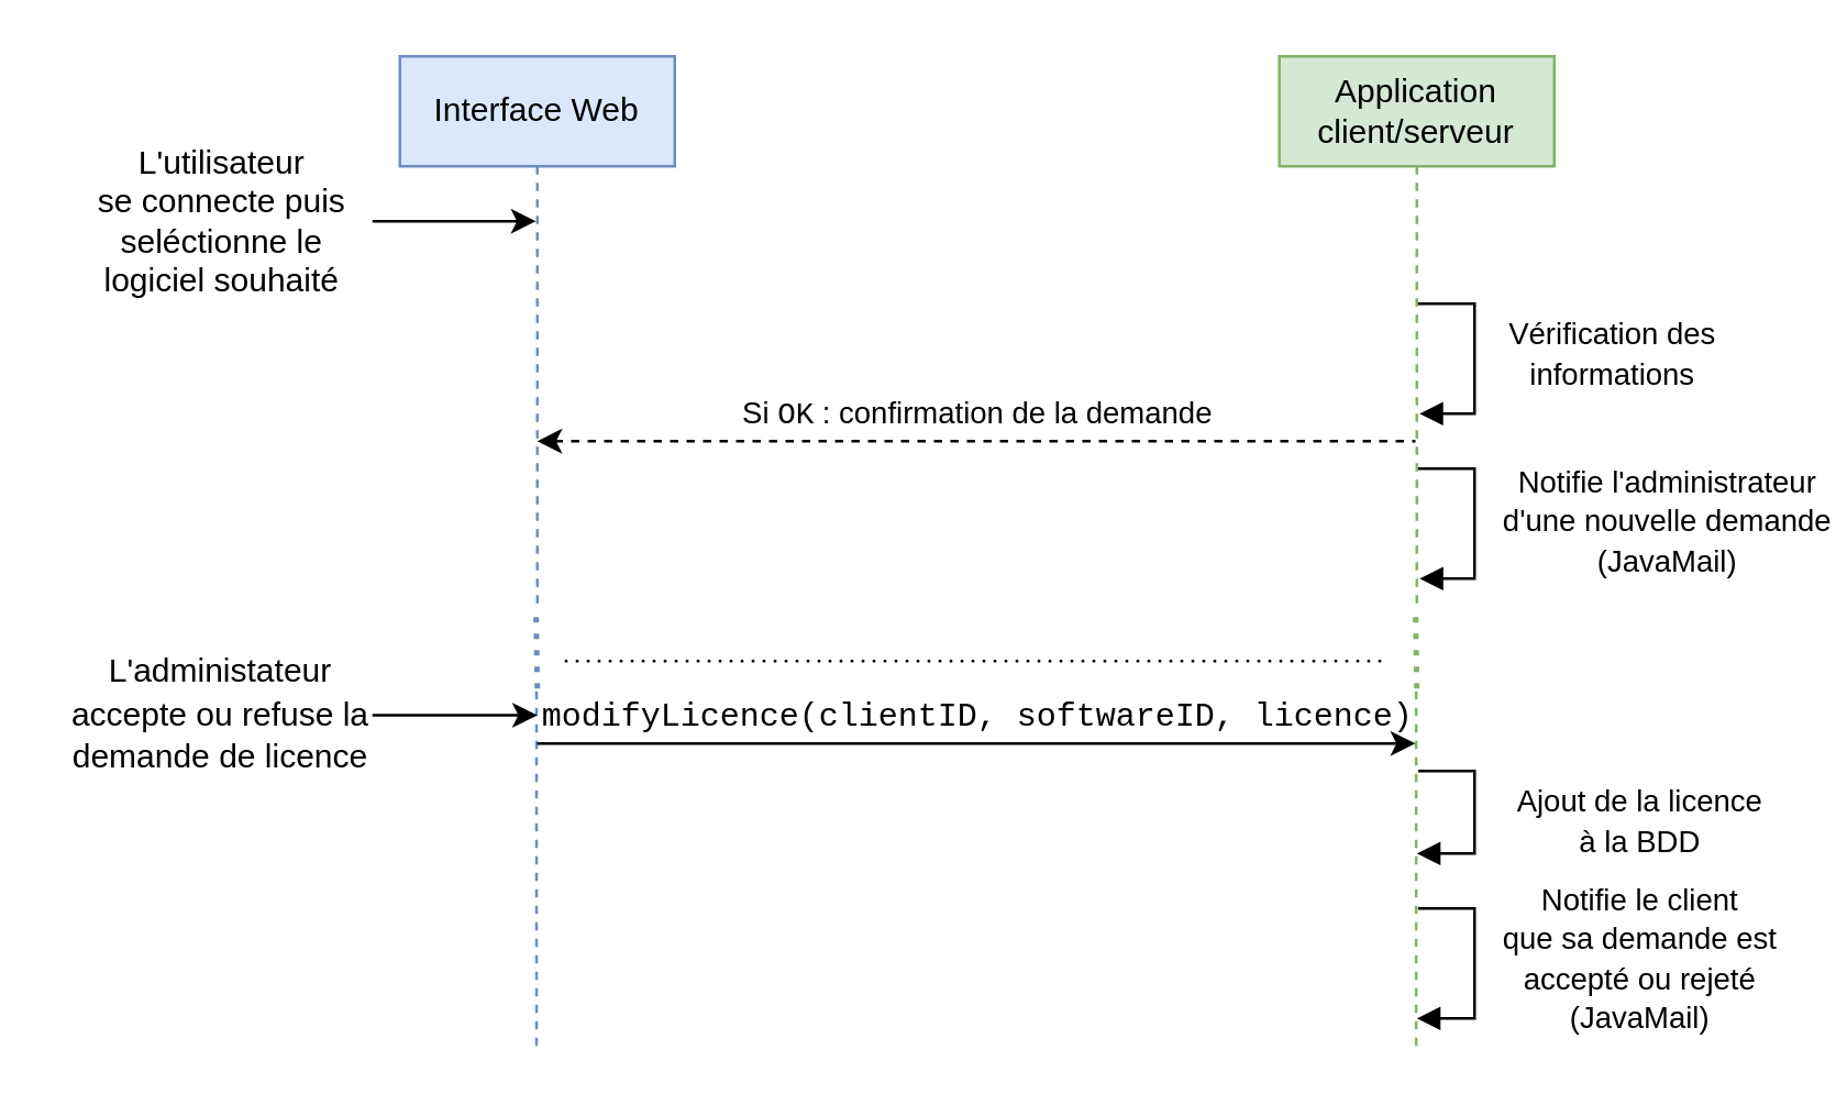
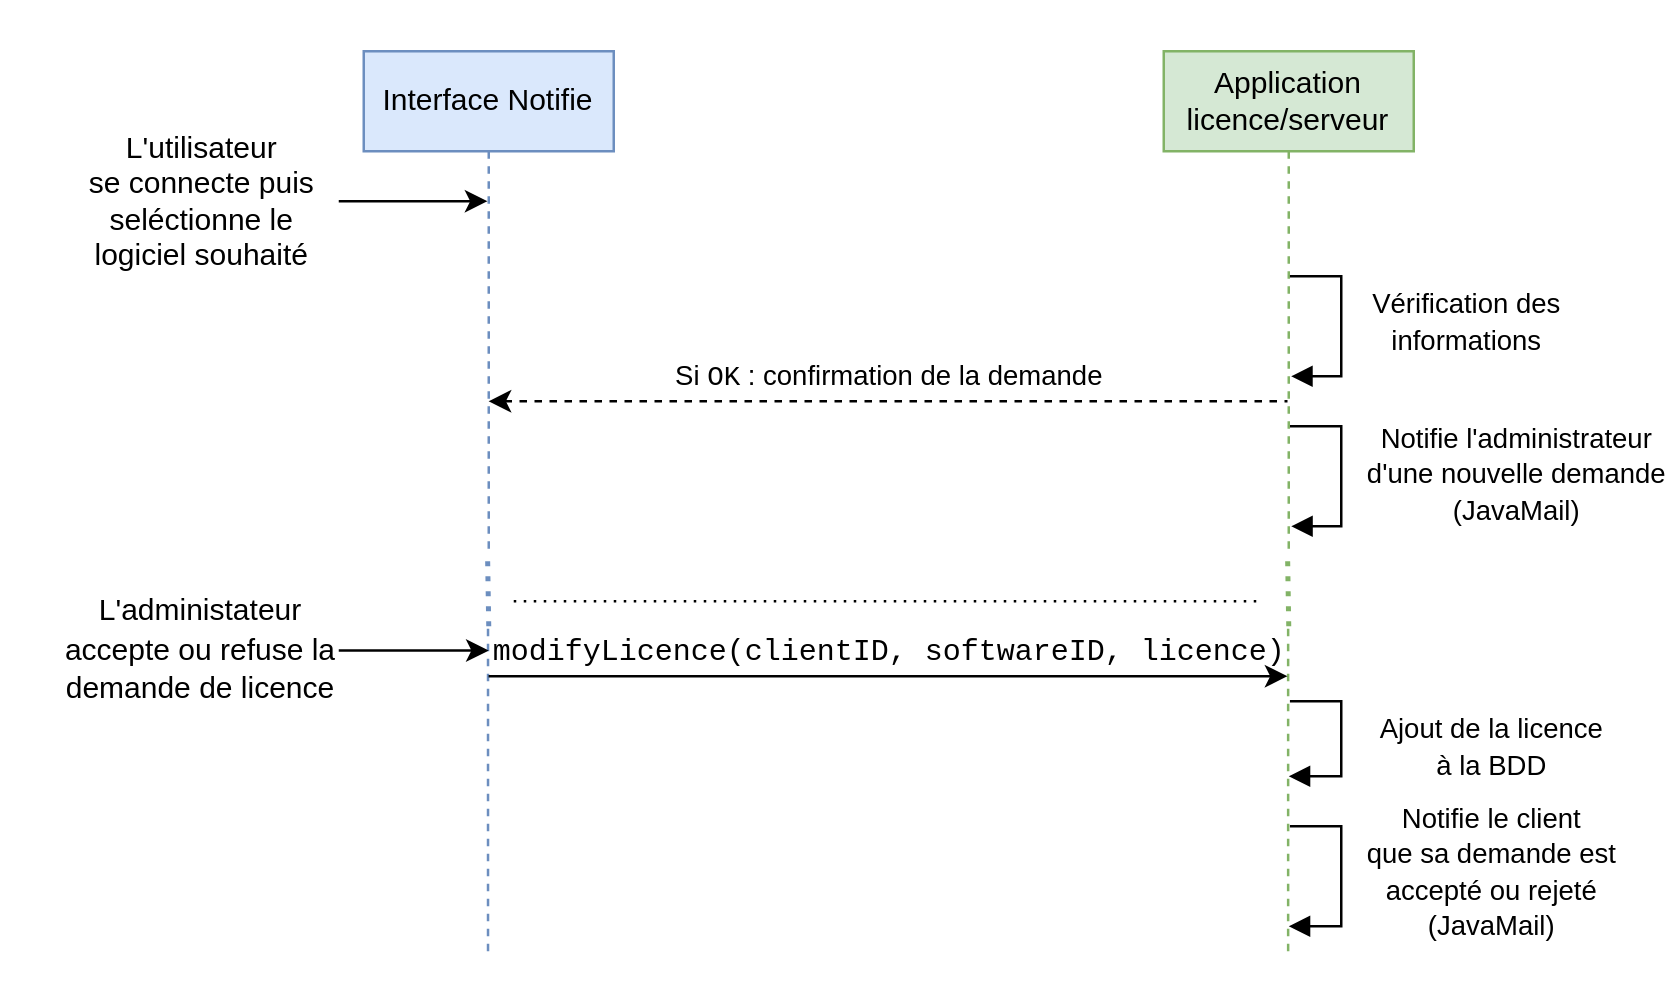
  <mxCell id="0" />
  <mxCell id="1" parent="0" />
- <mxCell id="2" value="Interface Web" style="shape=umlLifeline;perimeter=lifelinePerimeter;whiteSpace=wrap;html=1;container=1;collapsible=0;recursiveResize=0;outlineConnect=0;fillColor=#dae8fc;strokeColor=#6c8ebf;" vertex="1" parent="1"><mxGeometry x="145" y="20" width="100" height="200" as="geometry" /></mxCell>
- <mxCell id="3" value="&lt;div&gt;Application&lt;/div&gt;&lt;div&gt;client/serveur&lt;/div&gt;" style="shape=umlLifeline;perimeter=lifelinePerimeter;whiteSpace=wrap;html=1;container=1;collapsible=0;recursiveResize=0;outlineConnect=0;fillColor=#d5e8d4;strokeColor=#82b366;" vertex="1" parent="1"><mxGeometry x="465" y="20" width="100" height="200" as="geometry" /></mxCell>
+ <mxCell id="2" value="Interface Notifie" style="shape=umlLifeline;perimeter=lifelinePerimeter;whiteSpace=wrap;html=1;container=1;collapsible=0;recursiveResize=0;outlineConnect=0;fillColor=#dae8fc;strokeColor=#6c8ebf;" vertex="1" parent="1"><mxGeometry x="145" y="20" width="100" height="200" as="geometry" /></mxCell>
+ <mxCell id="3" value="&lt;div&gt;Application&lt;/div&gt;&lt;div&gt;licence/serveur&lt;/div&gt;" style="shape=umlLifeline;perimeter=lifelinePerimeter;whiteSpace=wrap;html=1;container=1;collapsible=0;recursiveResize=0;outlineConnect=0;fillColor=#d5e8d4;strokeColor=#82b366;" vertex="1" parent="1"><mxGeometry x="465" y="20" width="100" height="200" as="geometry" /></mxCell>
  <mxCell id="4" value="&lt;div&gt;&lt;font face=&quot;Helvetica&quot;&gt;Notifie l'administrateur&lt;/font&gt;&lt;/div&gt;&lt;div&gt;&lt;font face=&quot;Helvetica&quot;&gt;d'une nouvelle demande&lt;/font&gt;&lt;/div&gt;&lt;div&gt;&lt;font face=&quot;Helvetica&quot;&gt;(JavaMail)&lt;br&gt;&lt;/font&gt;&lt;/div&gt;" style="edgeStyle=orthogonalEdgeStyle;html=1;align=center;spacingLeft=2;endArrow=block;rounded=0;fontFamily=Courier New;" edge="1" parent="3"><mxGeometry x="-0.018" y="69" relative="1" as="geometry"><mxPoint x="50.5" y="150" as="sourcePoint" /><Array as="points"><mxPoint x="71" y="150" /><mxPoint x="71" y="190" /></Array><mxPoint x="51" y="190" as="targetPoint" /><mxPoint as="offset" /></mxGeometry></mxCell>
  <mxCell id="5" value="&lt;div&gt;&lt;font face=&quot;Helvetica&quot;&gt;Vérification des&lt;/font&gt;&lt;/div&gt;&lt;div&gt;&lt;font face=&quot;Helvetica&quot;&gt;informations&lt;br&gt;&lt;/font&gt;&lt;/div&gt;" style="edgeStyle=orthogonalEdgeStyle;html=1;align=center;spacingLeft=2;endArrow=block;rounded=0;fontFamily=Courier New;" edge="1" parent="3"><mxGeometry x="-0.019" y="49" relative="1" as="geometry"><mxPoint x="50.47" y="90" as="sourcePoint" /><Array as="points"><mxPoint x="71" y="90" /><mxPoint x="71" y="130" /></Array><mxPoint x="50.97" y="130" as="targetPoint" /><mxPoint as="offset" /></mxGeometry></mxCell>
  <mxCell id="6" style="edgeStyle=orthogonalEdgeStyle;rounded=0;orthogonalLoop=1;jettySize=auto;html=1;" edge="1" parent="1" source="7" target="2"><mxGeometry relative="1" as="geometry"><Array as="points"><mxPoint x="155" y="80" /><mxPoint x="155" y="130" /></Array></mxGeometry></mxCell>
  <mxCell id="7" value="&lt;div&gt;L'utilisateur&lt;/div&gt;&lt;div&gt;se connecte puis&lt;br&gt;&lt;/div&gt;&lt;div&gt;seléctionne le&lt;/div&gt;&lt;div&gt;logiciel souhaité&lt;br&gt;&lt;/div&gt;" style="text;html=1;align=center;verticalAlign=middle;resizable=0;points=[];autosize=1;strokeColor=none;fillColor=none;fontFamily=Helvetica;" vertex="1" parent="1"><mxGeometry x="25" y="50" width="110" height="60" as="geometry" /></mxCell>
  <mxCell id="8" value="Si &lt;font face=&quot;Courier New&quot;&gt;OK&lt;/font&gt; : confirmation de la demande" style="html=1;verticalAlign=bottom;endArrow=none;rounded=0;fontFamily=Helvetica;endFill=0;dashed=1;startArrow=classic;startFill=1;" edge="1" parent="1"><mxGeometry width="80" relative="1" as="geometry"><mxPoint x="194.929" y="160" as="sourcePoint" /><mxPoint x="514.5" y="160" as="targetPoint" /><Array as="points"><mxPoint x="385" y="160" /><mxPoint x="455" y="160" /></Array></mxGeometry></mxCell>
  <mxCell id="9" value="" style="endArrow=none;dashed=1;html=1;dashPattern=1 2;strokeWidth=2;rounded=0;fontFamily=Courier New;fillColor=#d5e8d4;strokeColor=#82b366;" edge="1" parent="1" target="3"><mxGeometry width="50" height="50" relative="1" as="geometry"><mxPoint x="515" y="250" as="sourcePoint" /><mxPoint x="495" y="180" as="targetPoint" /></mxGeometry></mxCell>
  <mxCell id="10" value="" style="endArrow=none;dashed=1;html=1;dashPattern=1 2;strokeWidth=2;rounded=0;fontFamily=Courier New;fillColor=#dae8fc;strokeColor=#6c8ebf;jumpSize=6;" edge="1" parent="1" target="2"><mxGeometry width="50" height="50" relative="1" as="geometry"><mxPoint x="195" y="250" as="sourcePoint" /><mxPoint x="524.929" y="230" as="targetPoint" /></mxGeometry></mxCell>
  <mxCell id="11" value="" style="endArrow=none;dashed=1;html=1;rounded=0;fontFamily=Courier New;fillColor=#d5e8d4;strokeColor=#82b366;" edge="1" parent="1"><mxGeometry width="50" height="50" relative="1" as="geometry"><mxPoint x="514.76" y="380" as="sourcePoint" /><mxPoint x="514.76" y="250" as="targetPoint" /></mxGeometry></mxCell>
  <mxCell id="12" value="" style="endArrow=none;dashed=1;html=1;rounded=0;fontFamily=Courier New;fillColor=#dae8fc;strokeColor=#6c8ebf;" edge="1" parent="1"><mxGeometry width="50" height="50" relative="1" as="geometry"><mxPoint x="194.71" y="380" as="sourcePoint" /><mxPoint x="194.71" y="250" as="targetPoint" /></mxGeometry></mxCell>
  <mxCell id="13" value="" style="endArrow=none;html=1;rounded=0;fontFamily=Courier New;jumpSize=6;startArrow=classic;startFill=1;endFill=0;" edge="1" parent="1"><mxGeometry width="50" height="50" relative="1" as="geometry"><mxPoint x="195" y="259.71" as="sourcePoint" /><mxPoint x="135" y="259.71" as="targetPoint" /></mxGeometry></mxCell>
  <mxCell id="14" value="&lt;div&gt;&lt;font face=&quot;Helvetica&quot;&gt;L'administateur&lt;/font&gt;&lt;/div&gt;&lt;div&gt;&lt;font face=&quot;Helvetica&quot;&gt;accepte ou refuse la demande de licence&lt;br&gt;&lt;/font&gt;&lt;/div&gt;" style="text;html=1;strokeColor=none;fillColor=none;align=center;verticalAlign=middle;whiteSpace=wrap;rounded=0;fontFamily=Courier New;" vertex="1" parent="1"><mxGeometry x="20" y="240" width="120" height="40" as="geometry" /></mxCell>
  <mxCell id="15" value="&lt;div&gt;&lt;font face=&quot;Helvetica&quot;&gt;Notifie le client&lt;br&gt;&lt;/font&gt;&lt;/div&gt;&lt;div&gt;&lt;font face=&quot;Helvetica&quot;&gt;que sa demande est&lt;/font&gt;&lt;/div&gt;&lt;div&gt;&lt;font face=&quot;Helvetica&quot;&gt;accepté ou rejeté&lt;/font&gt;&lt;/div&gt;&lt;div&gt;&lt;font face=&quot;Helvetica&quot;&gt;(JavaMail)&lt;br&gt;&lt;/font&gt;&lt;/div&gt;" style="edgeStyle=orthogonalEdgeStyle;html=1;align=center;spacingLeft=2;endArrow=block;rounded=0;fontFamily=Courier New;" edge="1" parent="1"><mxGeometry x="-0.019" y="59" relative="1" as="geometry"><mxPoint x="515.47" y="330" as="sourcePoint" /><Array as="points"><mxPoint x="536" y="330" /><mxPoint x="536" y="370" /></Array><mxPoint x="515" y="370" as="targetPoint" /><mxPoint as="offset" /></mxGeometry></mxCell>
  <mxCell id="16" value="" style="endArrow=none;dashed=1;html=1;dashPattern=1 3;strokeWidth=1;rounded=0;fontFamily=Helvetica;jumpSize=6;" edge="1" parent="1"><mxGeometry width="50" height="50" relative="1" as="geometry"><mxPoint x="205" y="240" as="sourcePoint" /><mxPoint x="505" y="240" as="targetPoint" /></mxGeometry></mxCell>
  <mxCell id="17" value="&lt;div&gt;&lt;font face=&quot;Helvetica&quot;&gt;Ajout de la licence&lt;/font&gt;&lt;/div&gt;&lt;div&gt;&lt;font face=&quot;Helvetica&quot;&gt;à la BDD&lt;br&gt;&lt;/font&gt;&lt;/div&gt;" style="edgeStyle=orthogonalEdgeStyle;html=1;align=center;spacingLeft=2;endArrow=block;rounded=0;fontFamily=Courier New;" edge="1" parent="1"><mxGeometry x="0.132" y="59" relative="1" as="geometry"><mxPoint x="515.47" y="280" as="sourcePoint" /><Array as="points"><mxPoint x="536" y="280" /><mxPoint x="536" y="310" /><mxPoint x="515" y="310" /></Array><mxPoint x="515" y="310" as="targetPoint" /><mxPoint as="offset" /></mxGeometry></mxCell>
  <mxCell id="18" value="" style="endArrow=classic;html=1;rounded=0;fontFamily=Helvetica;strokeWidth=1;jumpSize=6;" edge="1" parent="1"><mxGeometry width="50" height="50" relative="1" as="geometry"><mxPoint x="194.929" y="270" as="sourcePoint" /><mxPoint x="514.5" y="270" as="targetPoint" /></mxGeometry></mxCell>
  <mxCell id="19" value="&lt;font face=&quot;Courier New&quot;&gt;modifyLicence(clientID, softwareID, licence)&lt;br&gt;&lt;/font&gt;" style="text;html=1;align=center;verticalAlign=middle;resizable=0;points=[];autosize=1;strokeColor=none;fillColor=none;fontFamily=Helvetica;" vertex="1" parent="1"><mxGeometry x="190" y="250" width="330" height="20" as="geometry" /></mxCell>
